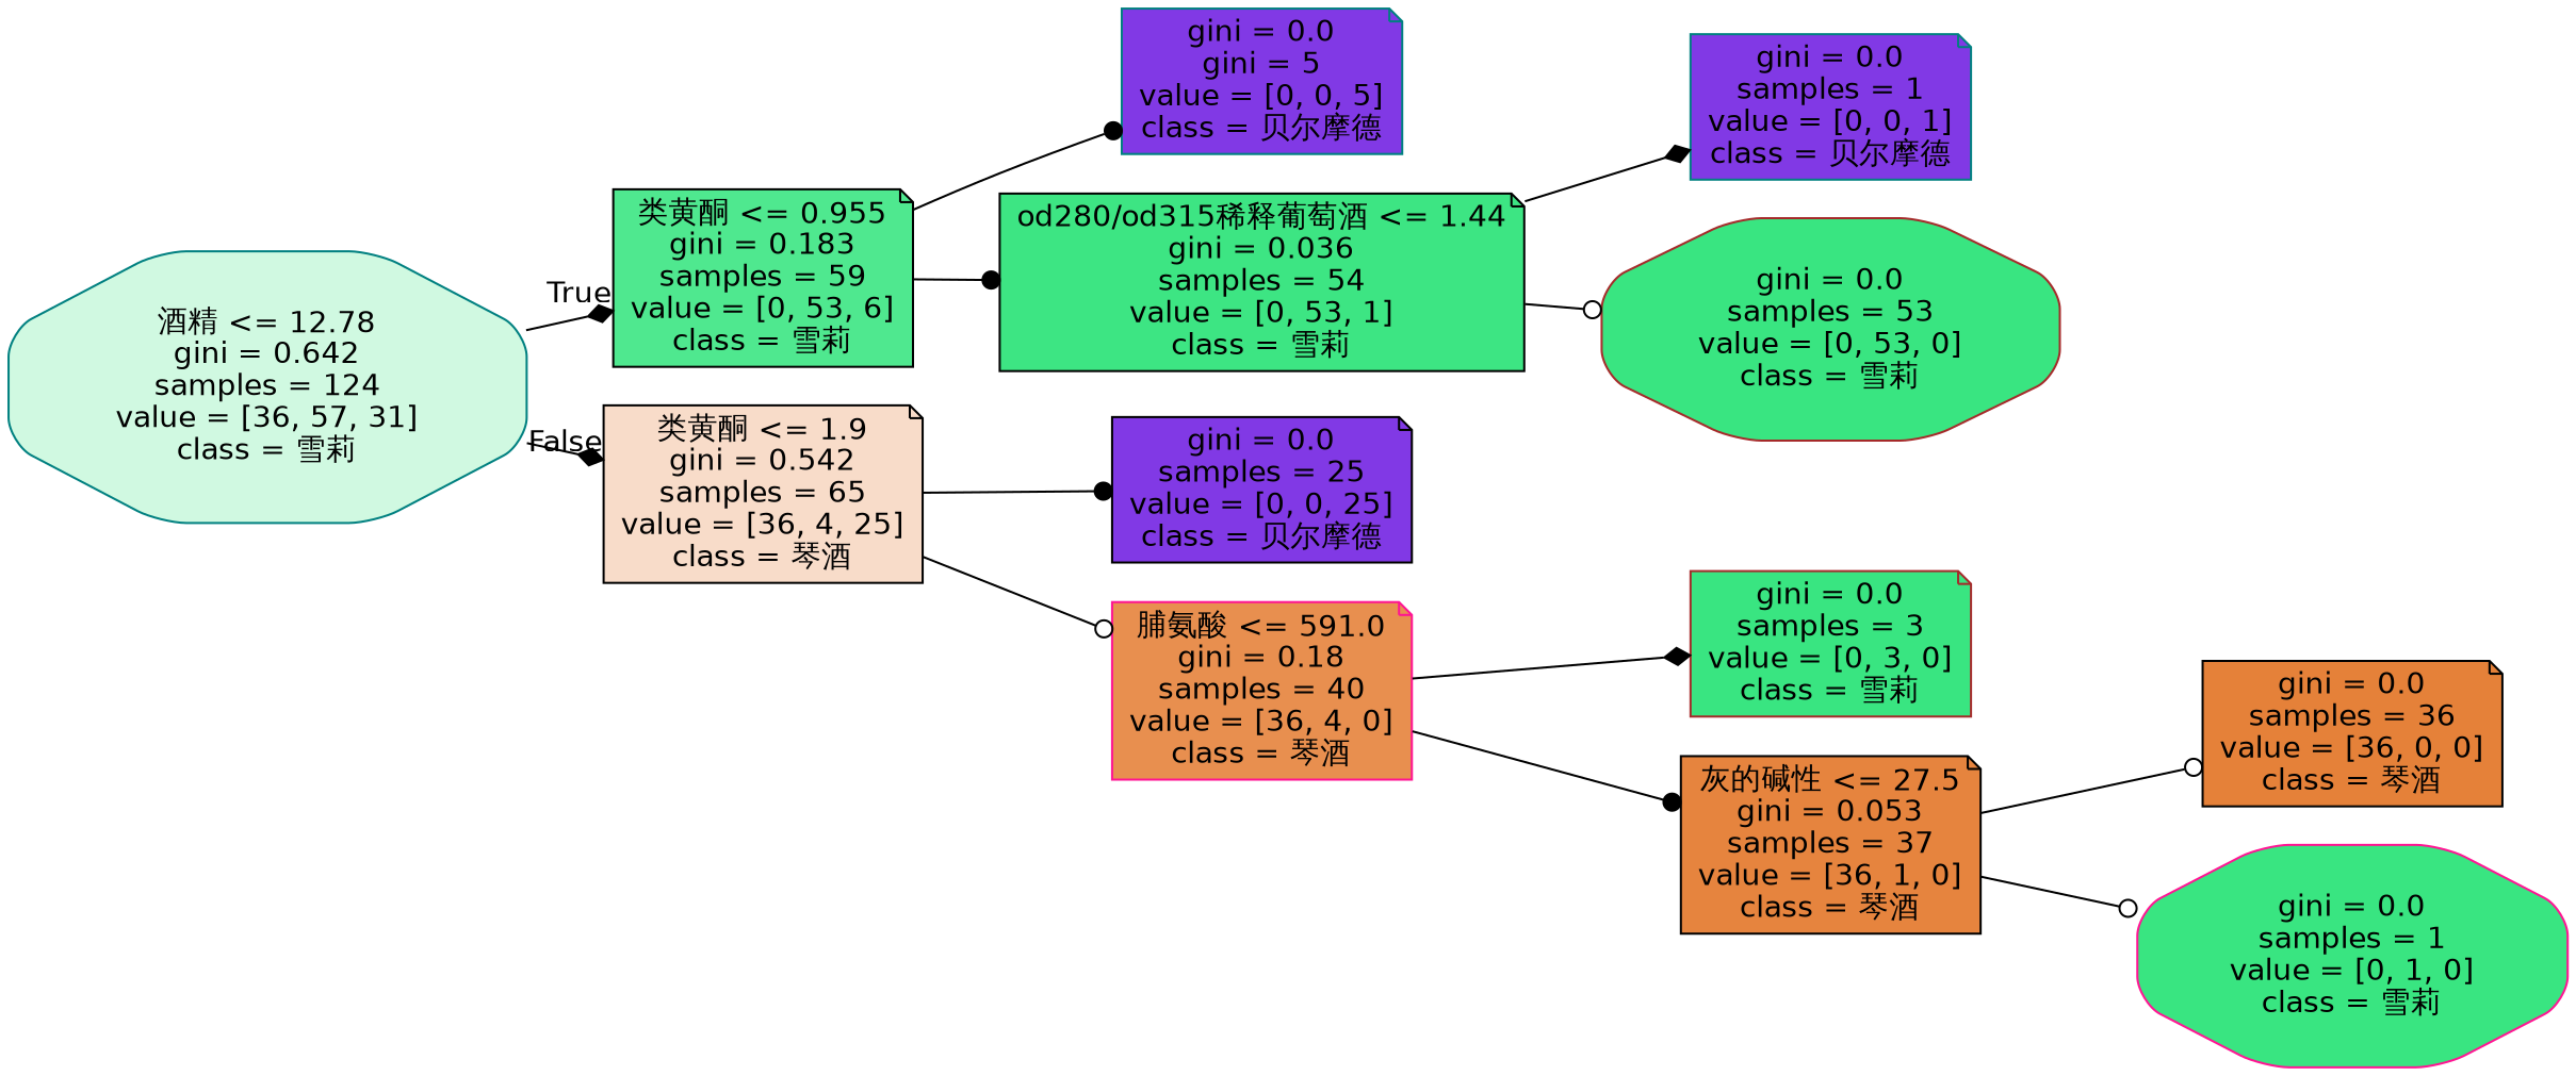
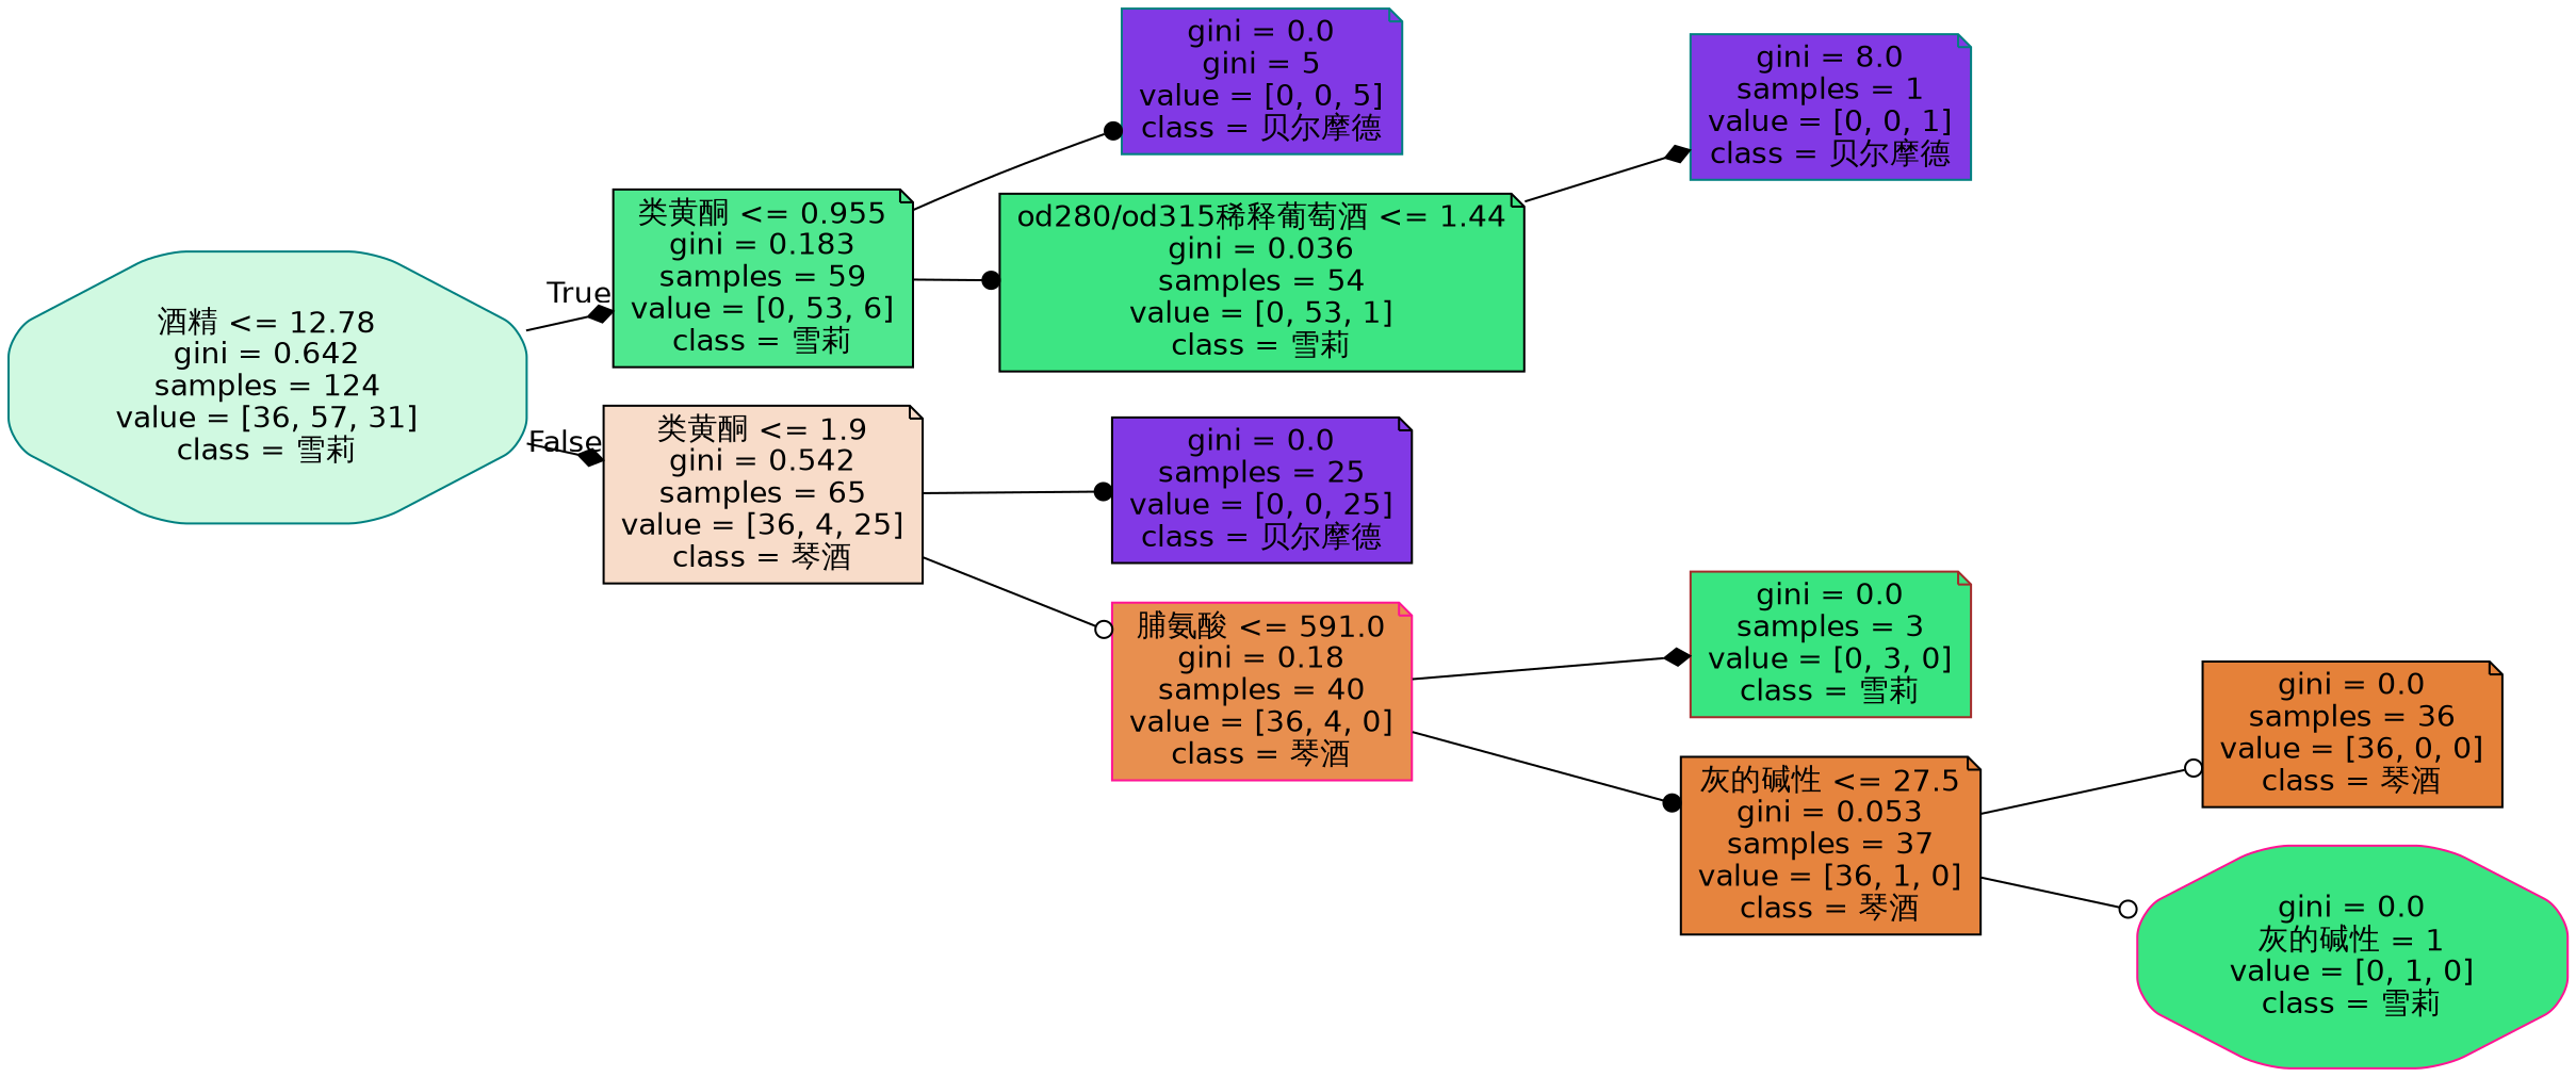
  digraph {
    rankdir=LR
    node [color=black fillcolor="#8139e5" fontname=helvetica shape=note style="filled, rounded"]
    edge [arrowhead=diamond fontname=helvetica]
    n1 [color=teal fillcolor="#d0f9e1" label="酒精 <= 12.78\ngini = 0.642\nsamples = 124\nvalue = [36, 57, 31]\nclass = 雪莉" shape=octagon]
    n2 [fillcolor="#4fe88f" label="类黄酮 <= 0.955\ngini = 0.183\nsamples = 59\nvalue = [0, 53, 6]\nclass = 雪莉"]
    n3 [fillcolor="#f8dcc9" label="类黄酮 <= 1.9\ngini = 0.542\nsamples = 65\nvalue = [36, 4, 25]\nclass = 琴酒"]
    n4 [color=teal label="gini = 0.0\ngini = 5\nvalue = [0, 0, 5]\nclass = 贝尔摩德"]
    n5 [fillcolor="#3de583" label="od280/od315稀释葡萄酒 <= 1.44\ngini = 0.036\nsamples = 54\nvalue = [0, 53, 1]\nclass = 雪莉"]
    n6 [label="gini = 0.0\nsamples = 25\nvalue = [0, 0, 25]\nclass = 贝尔摩德"]
    n7 [color=deeppink fillcolor="#e88f4f" label="脯氨酸 <= 591.0\ngini = 0.18\nsamples = 40\nvalue = [36, 4, 0]\nclass = 琴酒"]
-   n8 [color=teal label="gini = 0.0\nsamples = 1\nvalue = [0, 0, 1]\nclass = 贝尔摩德"]
-   n9 [color=brown fillcolor="#39e581" label="gini = 0.0\nsamples = 53\nvalue = [0, 53, 0]\nclass = 雪莉" shape=octagon]
+   n8 [color=teal label="gini = 8.0\nsamples = 1\nvalue = [0, 0, 1]\nclass = 贝尔摩德"]
    n10 [color=brown fillcolor="#39e581" label="gini = 0.0\nsamples = 3\nvalue = [0, 3, 0]\nclass = 雪莉"]
    n11 [fillcolor="#e6843e" label="灰的碱性 <= 27.5\ngini = 0.053\nsamples = 37\nvalue = [36, 1, 0]\nclass = 琴酒"]
    n12 [fillcolor="#e58139" label="gini = 0.0\nsamples = 36\nvalue = [36, 0, 0]\nclass = 琴酒"]
-   n13 [color=deeppink fillcolor="#39e581" label="gini = 0.0\nsamples = 1\nvalue = [0, 1, 0]\nclass = 雪莉" shape=octagon]
+   n13 [color=deeppink fillcolor="#39e581" label="gini = 0.0\n灰的碱性 = 1\nvalue = [0, 1, 0]\nclass = 雪莉" shape=octagon]
    n1 -> n2 [headlabel=True labelangle=45 labeldistance=2.5]
    n1 -> n3 [headlabel=False labelangle=-45 labeldistance=2.5]
    n2 -> n4 [arrowhead=dot]
    n2 -> n5 [arrowhead=dot]
    n3 -> n6 [arrowhead=dot]
    n3 -> n7 [arrowhead=odot]
    n5 -> n8
-   n5 -> n9 [arrowhead=odot]
    n7 -> n10
    n7 -> n11 [arrowhead=dot]
    n11 -> n12 [arrowhead=odot]
    n11 -> n13 [arrowhead=odot]
  }
